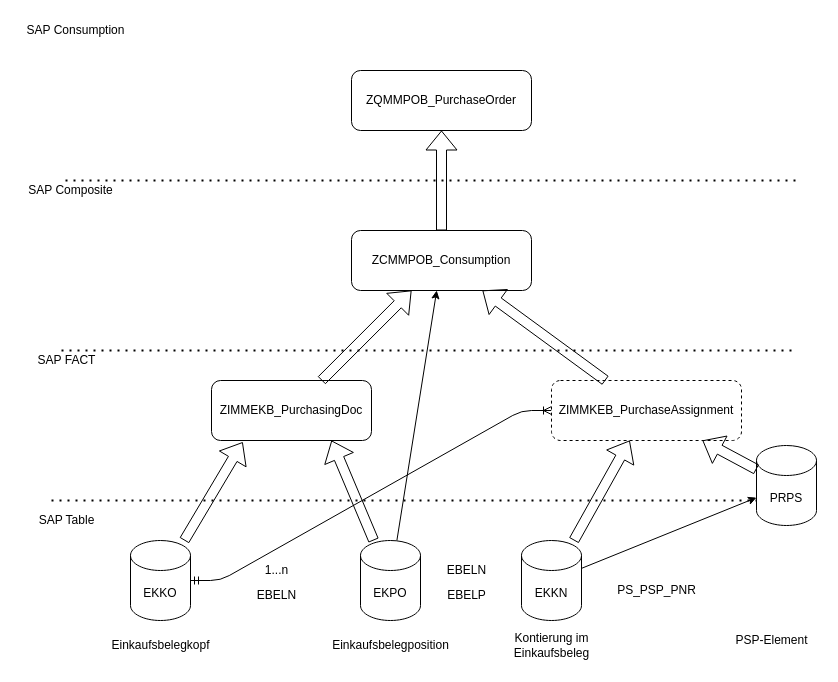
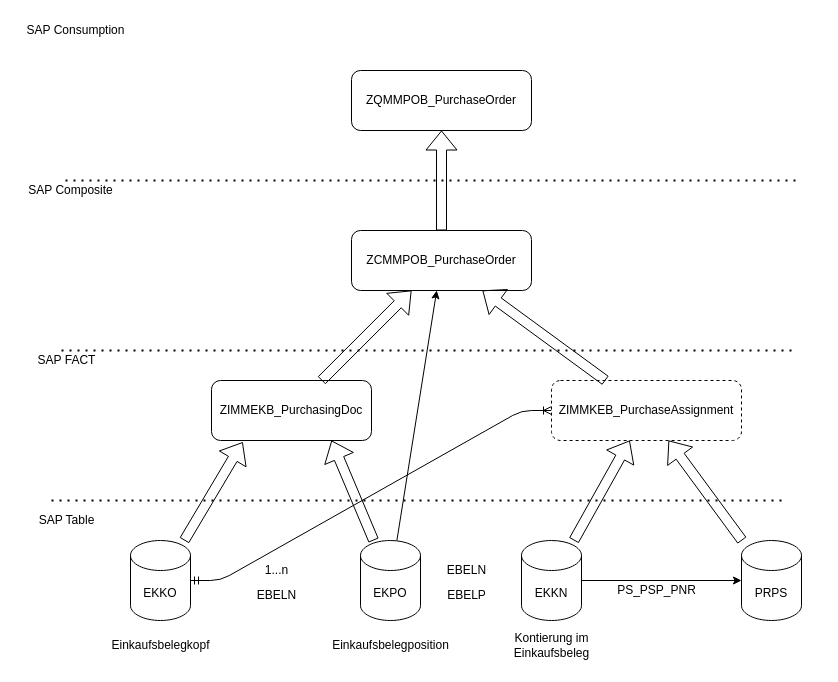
  <mxCell id="0" />
  <mxCell id="1" parent="0" />
  <mxCell id="2" value="EKKO" style="shape=cylinder3;whiteSpace=wrap;html=1;boundedLbl=1;backgroundOutline=1;size=15;" vertex="1" parent="1"><mxGeometry x="130" y="540" width="60" height="80" as="geometry" /></mxCell>
  <mxCell id="3" value="EKPO" style="shape=cylinder3;whiteSpace=wrap;html=1;boundedLbl=1;backgroundOutline=1;size=15;" vertex="1" parent="1"><mxGeometry x="360" y="540" width="60" height="80" as="geometry" /></mxCell>
  <mxCell id="4" value="" style="edgeStyle=entityRelationEdgeStyle;fontSize=12;html=1;endArrow=ERoneToMany;startArrow=ERmandOne;" edge="1" parent="1" source="2" target="12"><mxGeometry width="100" height="100" relative="1" as="geometry"><mxPoint x="311" y="755" as="sourcePoint" /><mxPoint x="411" y="655" as="targetPoint" /></mxGeometry></mxCell>
  <mxCell id="5" value="" style="shape=flexArrow;endArrow=classic;html=1;entryX=0.195;entryY=1.027;entryDx=0;entryDy=0;entryPerimeter=0;" edge="1" parent="1" source="2" target="13"><mxGeometry width="50" height="50" relative="1" as="geometry"><mxPoint x="161" y="610" as="sourcePoint" /><mxPoint x="379.333" y="430" as="targetPoint" /></mxGeometry></mxCell>
  <mxCell id="6" value="" style="shape=flexArrow;endArrow=classic;html=1;entryX=0.75;entryY=1;entryDx=0;entryDy=0;" edge="1" parent="1" source="3" target="13"><mxGeometry width="50" height="50" relative="1" as="geometry"><mxPoint x="611" y="480" as="sourcePoint" /><mxPoint x="414.333" y="430" as="targetPoint" /></mxGeometry></mxCell>
  <mxCell id="7" value="" style="endArrow=none;dashed=1;html=1;dashPattern=1 3;strokeWidth=2;" edge="1" parent="1"><mxGeometry width="50" height="50" relative="1" as="geometry"><mxPoint x="51" y="500" as="sourcePoint" /><mxPoint x="781" y="500" as="targetPoint" /></mxGeometry></mxCell>
  <mxCell id="8" value="SAP Table" style="text;html=1;resizable=0;autosize=1;align=center;verticalAlign=middle;points=[];fillColor=none;strokeColor=none;rounded=0;" vertex="1" parent="1"><mxGeometry x="31" y="510" width="70" height="20" as="geometry" /></mxCell>
  <mxCell id="9" value="SAP FACT" style="text;html=1;resizable=0;autosize=1;align=center;verticalAlign=middle;points=[];fillColor=none;strokeColor=none;rounded=0;" vertex="1" parent="1"><mxGeometry x="31" y="350" width="70" height="20" as="geometry" /></mxCell>
  <mxCell id="10" value="" style="endArrow=none;dashed=1;html=1;dashPattern=1 3;strokeWidth=2;" edge="1" parent="1"><mxGeometry width="50" height="50" relative="1" as="geometry"><mxPoint x="61" y="350" as="sourcePoint" /><mxPoint x="791" y="350" as="targetPoint" /></mxGeometry></mxCell>
  <mxCell id="11" value="EKKN" style="shape=cylinder3;whiteSpace=wrap;html=1;boundedLbl=1;backgroundOutline=1;size=15;" vertex="1" parent="1"><mxGeometry x="521" y="540" width="60" height="80" as="geometry" /></mxCell>
  <mxCell id="12" value="ZIMMKEB_PurchaseAssignment" style="rounded=1;whiteSpace=wrap;html=1;dashed=1;" vertex="1" parent="1"><mxGeometry x="551" y="380" width="190" height="60" as="geometry" /></mxCell>
  <mxCell id="13" value="ZIMMEKB_PurchasingDoc" style="rounded=1;whiteSpace=wrap;html=1;" vertex="1" parent="1"><mxGeometry x="211" y="380" width="160" height="60" as="geometry" /></mxCell>
  <mxCell id="14" value="" style="shape=flexArrow;endArrow=classic;html=1;" edge="1" parent="1" source="11" target="12"><mxGeometry width="50" height="50" relative="1" as="geometry"><mxPoint x="622" y="500" as="sourcePoint" /><mxPoint x="672" y="450" as="targetPoint" /></mxGeometry></mxCell>
- <mxCell id="15" value="ZCMMPOB_Consumption" style="rounded=1;whiteSpace=wrap;html=1;" vertex="1" parent="1"><mxGeometry x="351" y="230" width="180" height="60" as="geometry" /></mxCell>
+ <mxCell id="15" value="ZCMMPOB_PurchaseOrder" style="rounded=1;whiteSpace=wrap;html=1;" vertex="1" parent="1"><mxGeometry x="351" y="230" width="180" height="60" as="geometry" /></mxCell>
  <mxCell id="16" value="" style="shape=flexArrow;endArrow=classic;html=1;" edge="1" parent="1" target="15" source="13"><mxGeometry width="50" height="50" relative="1" as="geometry"><mxPoint x="382" y="371" as="sourcePoint" /><mxPoint x="422" y="300" as="targetPoint" /></mxGeometry></mxCell>
  <mxCell id="17" value="" style="shape=flexArrow;endArrow=classic;html=1;" edge="1" parent="1" source="12" target="15"><mxGeometry width="50" height="50" relative="1" as="geometry"><mxPoint x="572" y="320" as="sourcePoint" /><mxPoint x="622" y="270" as="targetPoint" /></mxGeometry></mxCell>
  <mxCell id="18" value="SAP Composite" style="text;html=1;resizable=0;autosize=1;align=center;verticalAlign=middle;points=[];fillColor=none;strokeColor=none;rounded=0;" vertex="1" parent="1"><mxGeometry x="20" y="180" width="100" height="20" as="geometry" /></mxCell>
  <mxCell id="19" value="" style="endArrow=none;dashed=1;html=1;dashPattern=1 3;strokeWidth=2;" edge="1" parent="1"><mxGeometry width="50" height="50" relative="1" as="geometry"><mxPoint x="65" y="180" as="sourcePoint" /><mxPoint x="795" y="180" as="targetPoint" /></mxGeometry></mxCell>
  <mxCell id="20" value="ZQMMPOB_PurchaseOrder" style="rounded=1;whiteSpace=wrap;html=1;" vertex="1" parent="1"><mxGeometry x="351" y="70" width="180" height="60" as="geometry" /></mxCell>
  <mxCell id="21" value="" style="shape=flexArrow;endArrow=classic;html=1;exitX=0.5;exitY=0;exitDx=0;exitDy=0;" edge="1" parent="1" source="15" target="20"><mxGeometry width="50" height="50" relative="1" as="geometry"><mxPoint x="362" y="190" as="sourcePoint" /><mxPoint x="412" y="140" as="targetPoint" /></mxGeometry></mxCell>
  <mxCell id="22" value="SAP Consumption" style="text;html=1;resizable=0;autosize=1;align=center;verticalAlign=middle;points=[];fillColor=none;strokeColor=none;rounded=0;" vertex="1" parent="1"><mxGeometry x="20" y="20" width="110" height="20" as="geometry" /></mxCell>
- <mxCell id="23" value="PRPS" style="shape=cylinder3;whiteSpace=wrap;html=1;boundedLbl=1;backgroundOutline=1;size=15;" vertex="1" parent="1"><mxGeometry x="756" y="445" width="60" height="80" as="geometry" /></mxCell>
+ <mxCell id="23" value="PRPS" style="shape=cylinder3;whiteSpace=wrap;html=1;boundedLbl=1;backgroundOutline=1;size=15;" vertex="1" parent="1"><mxGeometry x="741" y="540" width="60" height="80" as="geometry" /></mxCell>
  <mxCell id="24" value="" style="shape=flexArrow;endArrow=classic;html=1;" edge="1" parent="1" source="23" target="12"><mxGeometry width="50" height="50" relative="1" as="geometry"><mxPoint x="671" y="540" as="sourcePoint" /><mxPoint x="721" y="490" as="targetPoint" /></mxGeometry></mxCell>
  <mxCell id="25" value="" style="endArrow=classic;html=1;" edge="1" parent="1" source="3" target="15"><mxGeometry width="50" height="50" relative="1" as="geometry"><mxPoint x="441" y="610" as="sourcePoint" /><mxPoint x="491" y="560" as="targetPoint" /></mxGeometry></mxCell>
  <mxCell id="26" value="" style="endArrow=classic;html=1;" edge="1" parent="1" source="11" target="23"><mxGeometry width="50" height="50" relative="1" as="geometry"><mxPoint x="581" y="579.5" as="sourcePoint" /><mxPoint x="682" y="579.5" as="targetPoint" /></mxGeometry></mxCell>
  <mxCell id="27" value="Kontierung im&lt;br&gt;Einkaufsbeleg" style="text;html=1;align=center;verticalAlign=middle;resizable=0;points=[];autosize=1;strokeColor=none;" vertex="1" parent="1"><mxGeometry x="506" y="630" width="90" height="30" as="geometry" /></mxCell>
- <mxCell id="28" value="PSP-Element" style="text;html=1;align=center;verticalAlign=middle;resizable=0;points=[];autosize=1;strokeColor=none;" vertex="1" parent="1"><mxGeometry x="726" y="630" width="90" height="20" as="geometry" /></mxCell>
  <mxCell id="29" value="Einkaufsbelegposition" style="text;html=1;align=center;verticalAlign=middle;resizable=0;points=[];autosize=1;strokeColor=none;" vertex="1" parent="1"><mxGeometry x="325" y="635" width="130" height="20" as="geometry" /></mxCell>
  <mxCell id="30" value="Einkaufsbelegkopf" style="text;html=1;align=center;verticalAlign=middle;resizable=0;points=[];autosize=1;strokeColor=none;" vertex="1" parent="1"><mxGeometry x="105" y="635" width="110" height="20" as="geometry" /></mxCell>
  <mxCell id="31" value="EBELN" style="text;html=1;align=center;verticalAlign=middle;resizable=0;points=[];autosize=1;strokeColor=none;" vertex="1" parent="1"><mxGeometry x="441" y="560" width="50" height="20" as="geometry" /></mxCell>
  <mxCell id="32" value="EBELP" style="text;html=1;align=center;verticalAlign=middle;resizable=0;points=[];autosize=1;strokeColor=none;" vertex="1" parent="1"><mxGeometry x="441" y="585" width="50" height="20" as="geometry" /></mxCell>
  <mxCell id="33" value="PS_PSP_PNR" style="text;html=1;align=center;verticalAlign=middle;resizable=0;points=[];autosize=1;strokeColor=none;" vertex="1" parent="1"><mxGeometry x="611" y="580" width="90" height="20" as="geometry" /></mxCell>
  <mxCell id="34" value="EBELN" style="text;html=1;align=center;verticalAlign=middle;resizable=0;points=[];autosize=1;strokeColor=none;" vertex="1" parent="1"><mxGeometry x="251" y="585" width="50" height="20" as="geometry" /></mxCell>
  <mxCell id="35" value="1...n" style="text;html=1;align=center;verticalAlign=middle;resizable=0;points=[];autosize=1;strokeColor=none;" vertex="1" parent="1"><mxGeometry x="256" y="560" width="40" height="20" as="geometry" /></mxCell>
